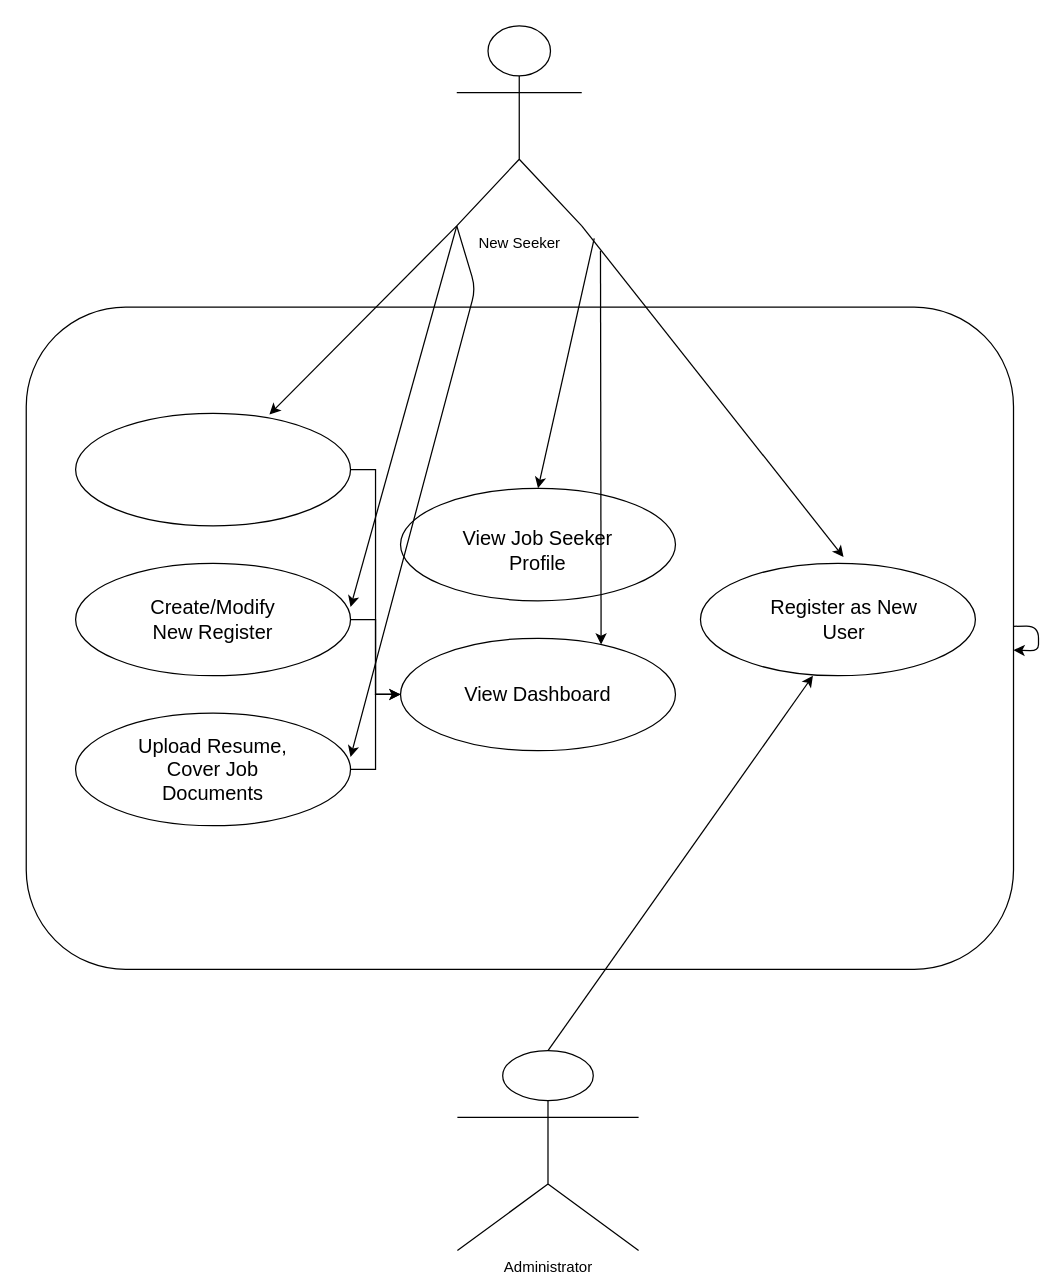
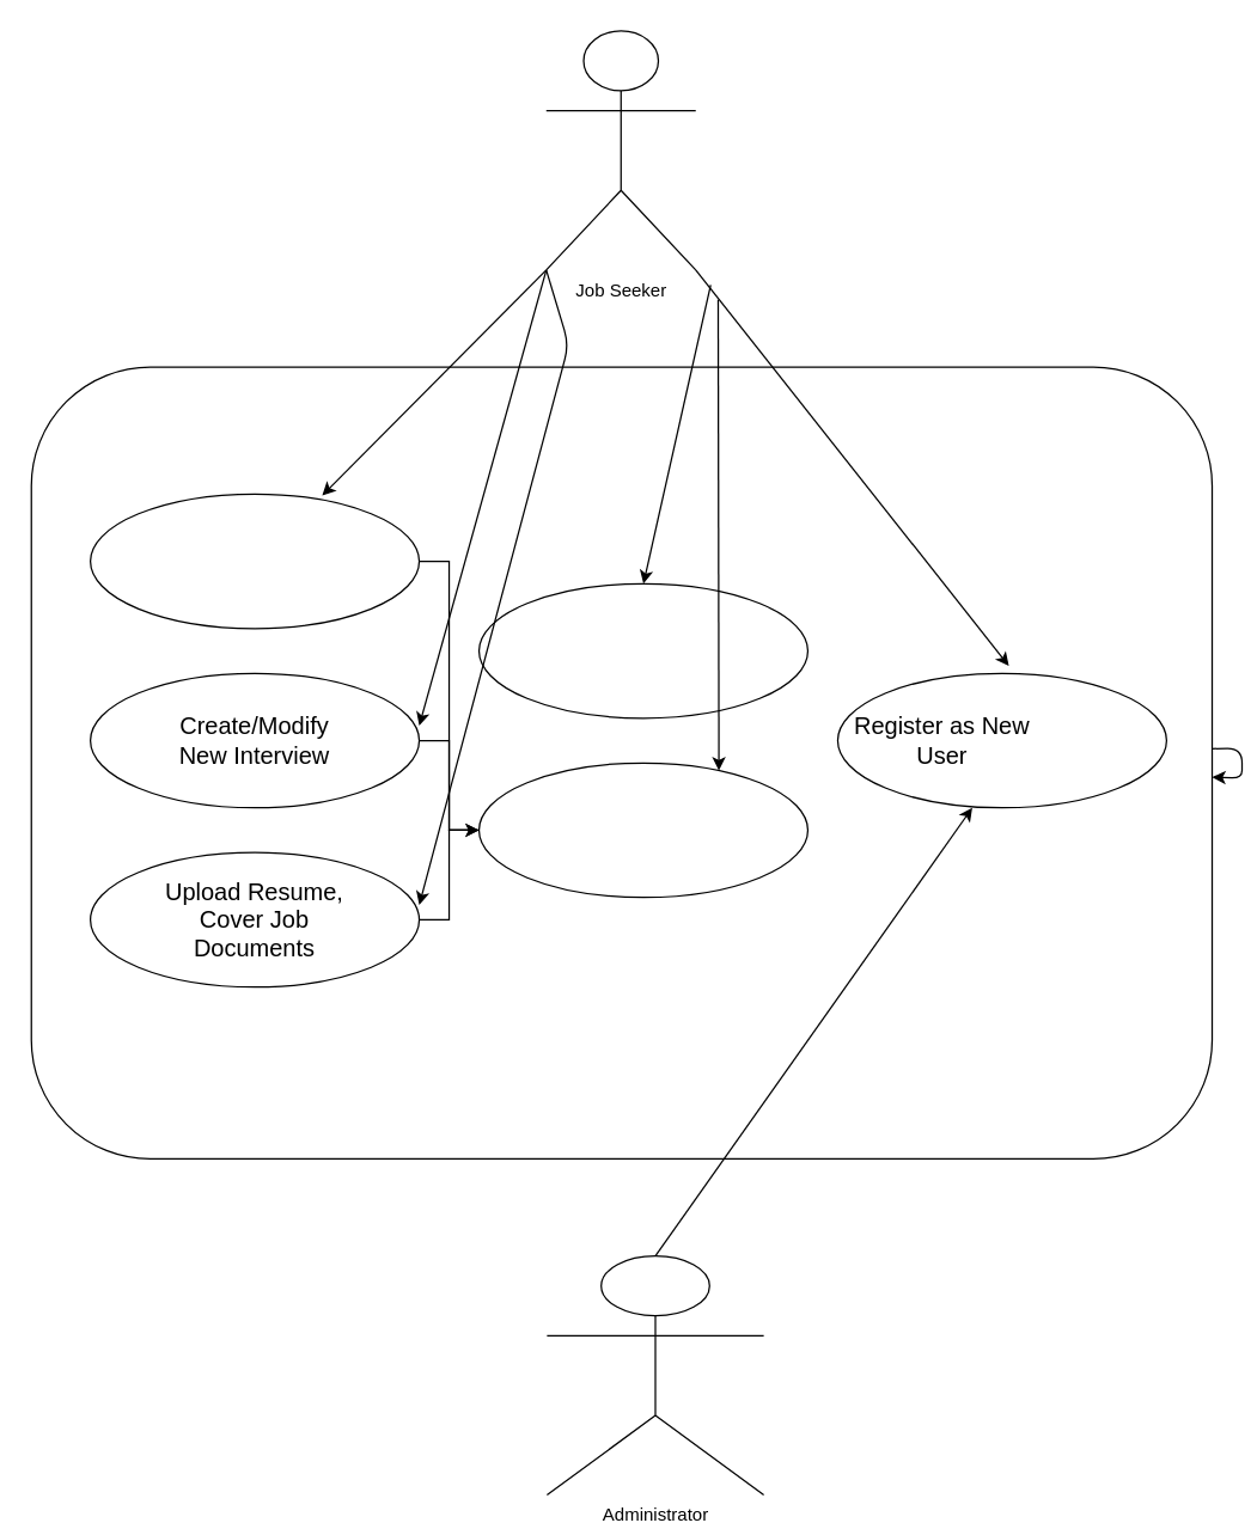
  <mxCell id="0" />
  <mxCell id="1" parent="0" />
  <mxCell id="2" value="" style="rounded=1;whiteSpace=wrap;html=1;" vertex="1" parent="1"><mxGeometry x="20.5" y="245" width="790" height="530" as="geometry" /></mxCell>
- <mxCell id="3" value="New Seeker" style="shape=umlActor;verticalLabelPosition=bottom;verticalAlign=top;html=1;outlineConnect=0;" vertex="1" parent="1"><mxGeometry x="365" y="20" width="100" height="160" as="geometry" /></mxCell>
+ <mxCell id="3" value="Job Seeker" style="shape=umlActor;verticalLabelPosition=bottom;verticalAlign=top;html=1;outlineConnect=0;" vertex="1" parent="1"><mxGeometry x="365" y="20" width="100" height="160" as="geometry" /></mxCell>
  <mxCell id="4" value="Administrator" style="shape=umlActor;verticalLabelPosition=bottom;verticalAlign=top;html=1;outlineConnect=0;" vertex="1" parent="1"><mxGeometry x="365.5" y="840" width="145" height="160" as="geometry" /></mxCell>
  <mxCell id="5" style="edgeStyle=orthogonalEdgeStyle;rounded=0;orthogonalLoop=1;jettySize=auto;html=1;entryX=0;entryY=0.5;entryDx=0;entryDy=0;" edge="1" parent="1" source="6" target="11"><mxGeometry relative="1" as="geometry" /></mxCell>
  <mxCell id="6" value="" style="ellipse;whiteSpace=wrap;html=1;" vertex="1" parent="1"><mxGeometry x="60" y="330" width="220" height="90" as="geometry" /></mxCell>
  <mxCell id="7" style="edgeStyle=orthogonalEdgeStyle;rounded=0;orthogonalLoop=1;jettySize=auto;html=1;" edge="1" parent="1" source="8" target="11"><mxGeometry relative="1" as="geometry" /></mxCell>
  <mxCell id="8" value="" style="ellipse;whiteSpace=wrap;html=1;" vertex="1" parent="1"><mxGeometry x="60" y="450" width="220" height="90" as="geometry" /></mxCell>
  <mxCell id="9" style="edgeStyle=orthogonalEdgeStyle;rounded=0;orthogonalLoop=1;jettySize=auto;html=1;entryX=0;entryY=1;entryDx=0;entryDy=0;" edge="1" parent="1" source="10" target="11"><mxGeometry relative="1" as="geometry"><Array as="points"><mxPoint x="300" y="615" /><mxPoint x="300" y="555" /><mxPoint x="352" y="555" /></Array></mxGeometry></mxCell>
  <mxCell id="10" value="" style="ellipse;whiteSpace=wrap;html=1;" vertex="1" parent="1"><mxGeometry x="60" y="570" width="220" height="90" as="geometry" /></mxCell>
  <mxCell id="11" value="" style="ellipse;whiteSpace=wrap;html=1;" vertex="1" parent="1"><mxGeometry x="320" y="510" width="220" height="90" as="geometry" /></mxCell>
- <mxCell id="12" value="&lt;font style=&quot;font-size: 16px&quot;&gt;Create/Modify New Register&lt;/font&gt;" style="text;html=1;strokeColor=none;fillColor=none;align=center;verticalAlign=middle;whiteSpace=wrap;rounded=0;" vertex="1" parent="1"><mxGeometry x="105" y="485" width="130" height="20" as="geometry" /></mxCell>
+ <mxCell id="12" value="&lt;font style=&quot;font-size: 16px&quot;&gt;Create/Modify New Interview&lt;/font&gt;" style="text;html=1;strokeColor=none;fillColor=none;align=center;verticalAlign=middle;whiteSpace=wrap;rounded=0;" vertex="1" parent="1"><mxGeometry x="105" y="485" width="130" height="20" as="geometry" /></mxCell>
  <mxCell id="13" value="&lt;font style=&quot;font-size: 16px&quot;&gt;Upload Resume, Cover Job Documents&lt;br&gt;&lt;/font&gt;" style="text;html=1;strokeColor=none;fillColor=none;align=center;verticalAlign=middle;whiteSpace=wrap;rounded=0;" vertex="1" parent="1"><mxGeometry x="105" y="605" width="130" height="20" as="geometry" /></mxCell>
- <mxCell id="14" value="&lt;font style=&quot;font-size: 16px&quot;&gt;View Dashboard&lt;br&gt;&lt;/font&gt;" style="text;html=1;strokeColor=none;fillColor=none;align=center;verticalAlign=middle;whiteSpace=wrap;rounded=0;" vertex="1" parent="1"><mxGeometry x="365" y="545" width="130" height="20" as="geometry" /></mxCell>
  <mxCell id="15" value="" style="ellipse;whiteSpace=wrap;html=1;" vertex="1" parent="1"><mxGeometry x="320" y="390" width="220" height="90" as="geometry" /></mxCell>
- <mxCell id="16" value="&lt;font style=&quot;font-size: 16px&quot;&gt;View Job Seeker Profile&lt;br&gt;&lt;/font&gt;" style="text;html=1;strokeColor=none;fillColor=none;align=center;verticalAlign=middle;whiteSpace=wrap;rounded=0;" vertex="1" parent="1"><mxGeometry x="365" y="430" width="130" height="20" as="geometry" /></mxCell>
  <mxCell id="17" value="" style="ellipse;whiteSpace=wrap;html=1;" vertex="1" parent="1"><mxGeometry x="560" y="450" width="220" height="90" as="geometry" /></mxCell>
- <mxCell id="18" value="&lt;font style=&quot;font-size: 16px&quot;&gt;Register as New User&lt;/font&gt;" style="text;html=1;strokeColor=none;fillColor=none;align=center;verticalAlign=middle;whiteSpace=wrap;rounded=0;" vertex="1" parent="1"><mxGeometry x="610" y="485" width="130" height="20" as="geometry" /></mxCell>
+ <mxCell id="18" value="&lt;font style=&quot;font-size: 16px&quot;&gt;Register as New User&lt;/font&gt;" style="text;html=1;strokeColor=none;fillColor=none;align=center;verticalAlign=middle;whiteSpace=wrap;rounded=0;" vertex="1" parent="1"><mxGeometry x="565" y="485" width="130" height="20" as="geometry" /></mxCell>
  <mxCell id="19" value="" style="endArrow=classic;html=1;exitX=0.5;exitY=0;exitDx=0;exitDy=0;exitPerimeter=0;" edge="1" parent="1" source="4"><mxGeometry width="50" height="50" relative="1" as="geometry"><mxPoint x="600" y="590" as="sourcePoint" /><mxPoint x="650" y="540" as="targetPoint" /></mxGeometry></mxCell>
  <mxCell id="20" value="" style="endArrow=classic;html=1;exitX=1;exitY=1;exitDx=0;exitDy=0;exitPerimeter=0;" edge="1" parent="1" source="3"><mxGeometry width="50" height="50" relative="1" as="geometry"><mxPoint x="440" y="745" as="sourcePoint" /><mxPoint x="674.5" y="445" as="targetPoint" /></mxGeometry></mxCell>
  <mxCell id="21" value="" style="endArrow=classic;html=1;exitX=1;exitY=1;exitDx=0;exitDy=0;exitPerimeter=0;entryX=0.5;entryY=0;entryDx=0;entryDy=0;" edge="1" parent="1" target="15"><mxGeometry width="50" height="50" relative="1" as="geometry"><mxPoint x="475" y="190" as="sourcePoint" /><mxPoint x="684.5" y="455" as="targetPoint" /><Array as="points" /></mxGeometry></mxCell>
  <mxCell id="22" value="" style="endArrow=classic;html=1;exitX=1;exitY=1;exitDx=0;exitDy=0;exitPerimeter=0;entryX=0.705;entryY=0.011;entryDx=0;entryDy=0;entryPerimeter=0;" edge="1" parent="1" target="6"><mxGeometry width="50" height="50" relative="1" as="geometry"><mxPoint x="365" y="180" as="sourcePoint" /><mxPoint x="305" y="380" as="targetPoint" /><Array as="points" /></mxGeometry></mxCell>
  <mxCell id="23" value="" style="endArrow=classic;html=1;exitX=0;exitY=1;exitDx=0;exitDy=0;exitPerimeter=0;" edge="1" parent="1" source="3"><mxGeometry width="50" height="50" relative="1" as="geometry"><mxPoint x="340" y="210" as="sourcePoint" /><mxPoint x="280" y="485" as="targetPoint" /><Array as="points" /></mxGeometry></mxCell>
  <mxCell id="24" value="" style="endArrow=classic;html=1;exitX=0;exitY=1;exitDx=0;exitDy=0;exitPerimeter=0;" edge="1" parent="1" source="3"><mxGeometry width="50" height="50" relative="1" as="geometry"><mxPoint x="365" y="300" as="sourcePoint" /><mxPoint x="280" y="605" as="targetPoint" /><Array as="points"><mxPoint x="380" y="230" /></Array></mxGeometry></mxCell>
  <mxCell id="25" value="" style="endArrow=classic;html=1;" edge="1" parent="1"><mxGeometry width="50" height="50" relative="1" as="geometry"><mxPoint x="480" y="200" as="sourcePoint" /><mxPoint x="480.5" y="515" as="targetPoint" /><Array as="points" /></mxGeometry></mxCell>
  <mxCell id="26" value="" style="endArrow=classic;html=1;" edge="1" parent="1" source="2" target="2"><mxGeometry width="50" height="50" relative="1" as="geometry"><mxPoint x="390" y="450" as="sourcePoint" /><mxPoint x="440" y="400" as="targetPoint" /></mxGeometry></mxCell>
